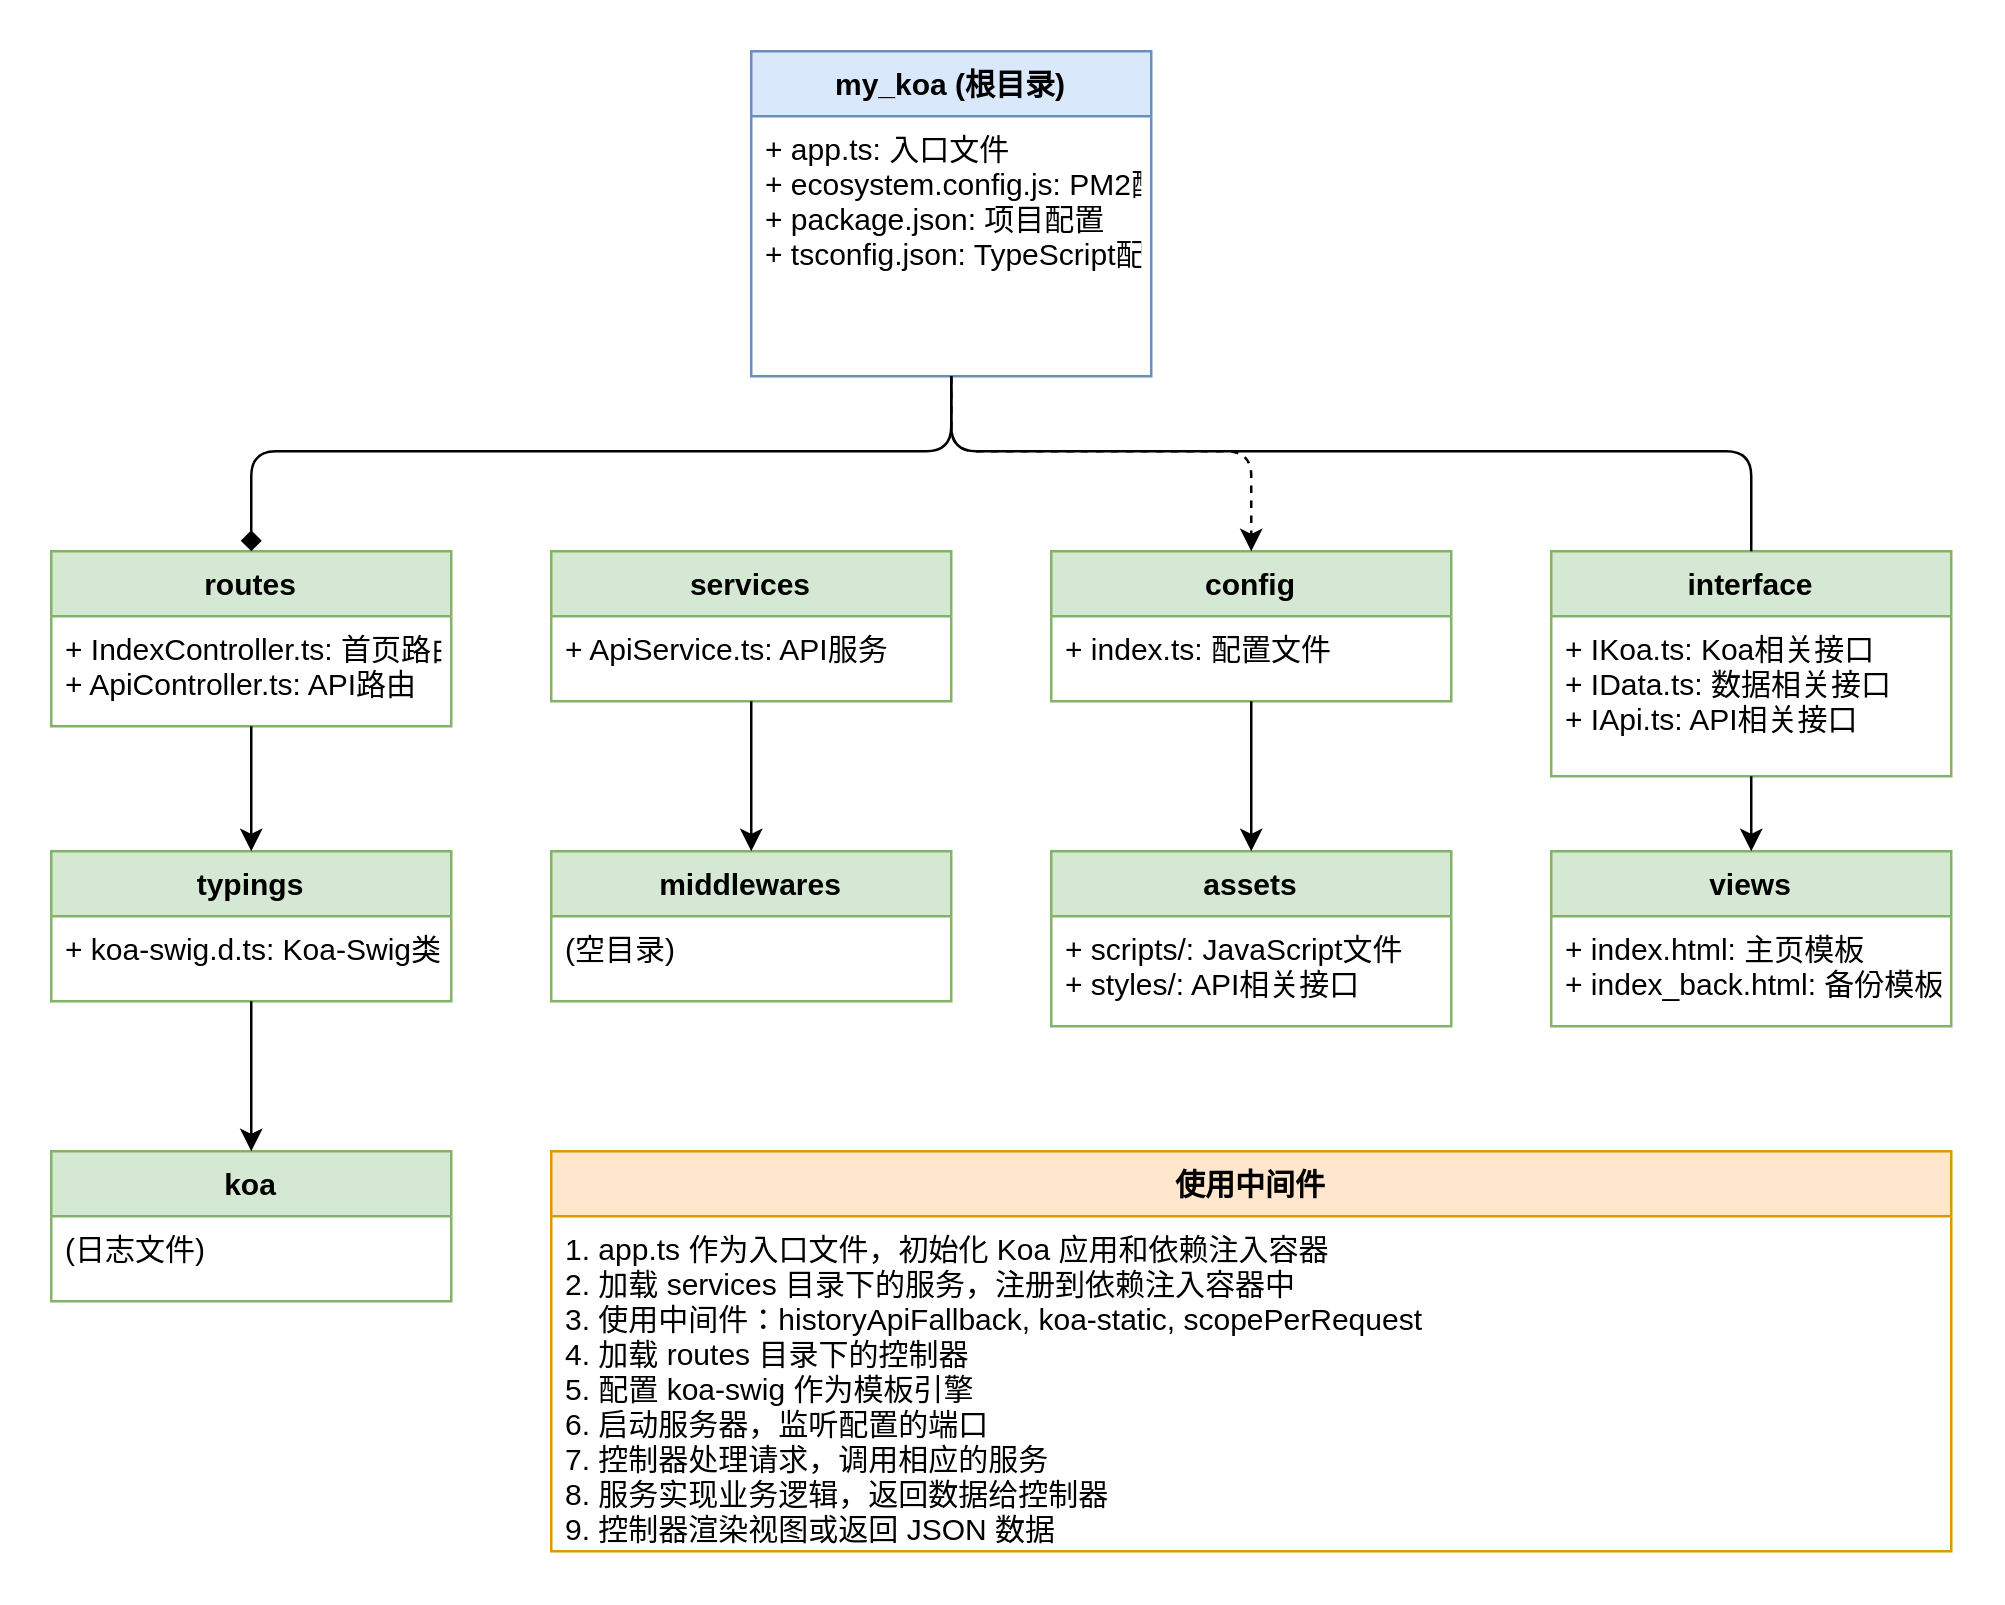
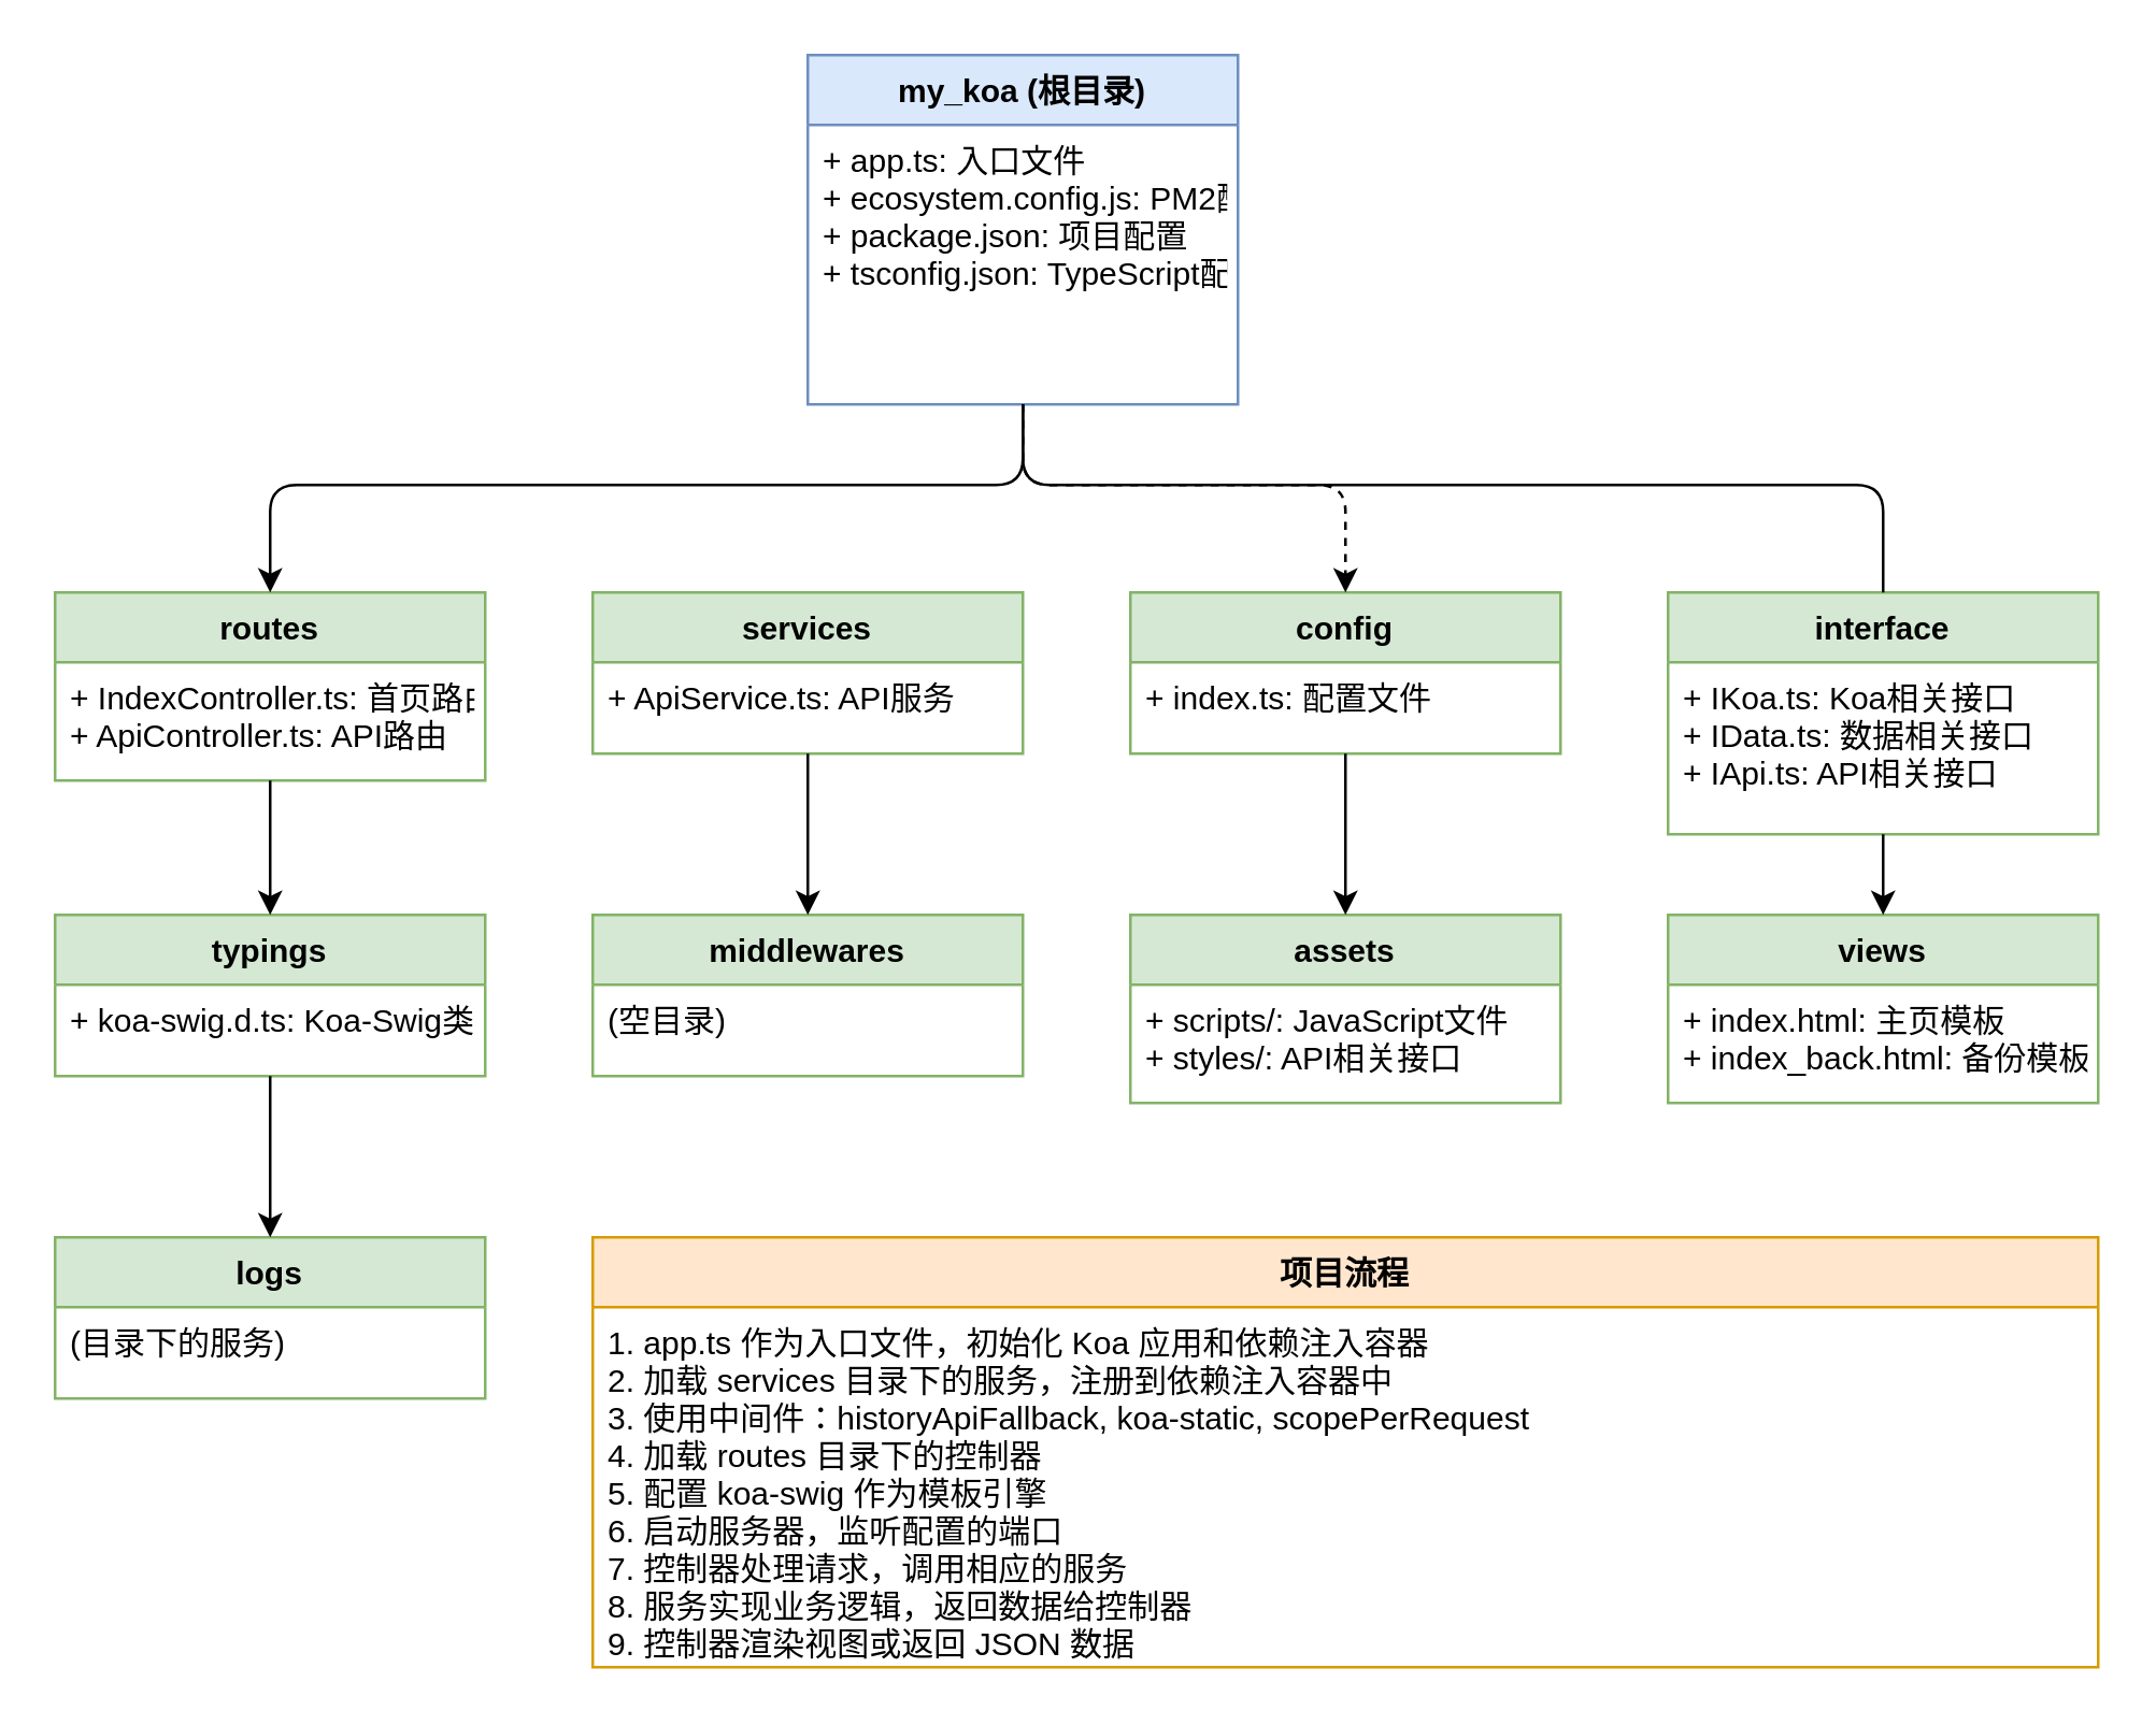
  <mxCell id="0" />
  <mxCell id="1" parent="0" />
  <mxCell id="2" value="my_koa (根目录)" style="swimlane;fontStyle=1;align=center;verticalAlign=top;childLayout=stackLayout;horizontal=1;startSize=26;horizontalStack=0;resizeParent=1;resizeParentMax=0;resizeLast=0;collapsible=1;marginBottom=0;fillColor=#dae8fc;strokeColor=#6c8ebf;" parent="1" vertex="1"><mxGeometry x="300" y="20" width="160" height="130" as="geometry" /></mxCell>
  <mxCell id="3" value="+ app.ts: 入口文件&#10;+ ecosystem.config.js: PM2配置&#10;+ package.json: 项目配置&#10;+ tsconfig.json: TypeScript配置" style="text;strokeColor=none;fillColor=none;align=left;verticalAlign=top;spacingLeft=4;spacingRight=4;overflow=hidden;rotatable=0;points=[[0,0.5],[1,0.5]];portConstraint=eastwest;" parent="2" vertex="1"><mxGeometry y="26" width="160" height="104" as="geometry" /></mxCell>
  <mxCell id="4" value="routes" style="swimlane;fontStyle=1;align=center;verticalAlign=top;childLayout=stackLayout;horizontal=1;startSize=26;horizontalStack=0;resizeParent=1;resizeParentMax=0;resizeLast=0;collapsible=1;marginBottom=0;fillColor=#d5e8d4;strokeColor=#82b366;" parent="1" vertex="1"><mxGeometry x="20" y="220" width="160" height="70" as="geometry" /></mxCell>
  <mxCell id="5" value="+ IndexController.ts: 首页路由&#10;+ ApiController.ts: API路由" style="text;strokeColor=none;fillColor=none;align=left;verticalAlign=top;spacingLeft=4;spacingRight=4;overflow=hidden;rotatable=0;points=[[0,0.5],[1,0.5]];portConstraint=eastwest;" parent="4" vertex="1"><mxGeometry y="26" width="160" height="44" as="geometry" /></mxCell>
  <mxCell id="6" value="services" style="swimlane;fontStyle=1;align=center;verticalAlign=top;childLayout=stackLayout;horizontal=1;startSize=26;horizontalStack=0;resizeParent=1;resizeParentMax=0;resizeLast=0;collapsible=1;marginBottom=0;fillColor=#d5e8d4;strokeColor=#82b366;" parent="1" vertex="1"><mxGeometry x="220" y="220" width="160" height="60" as="geometry" /></mxCell>
  <mxCell id="7" value="+ ApiService.ts: API服务" style="text;strokeColor=none;fillColor=none;align=left;verticalAlign=top;spacingLeft=4;spacingRight=4;overflow=hidden;rotatable=0;points=[[0,0.5],[1,0.5]];portConstraint=eastwest;" parent="6" vertex="1"><mxGeometry y="26" width="160" height="34" as="geometry" /></mxCell>
  <mxCell id="8" value="config" style="swimlane;fontStyle=1;align=center;verticalAlign=top;childLayout=stackLayout;horizontal=1;startSize=26;horizontalStack=0;resizeParent=1;resizeParentMax=0;resizeLast=0;collapsible=1;marginBottom=0;fillColor=#d5e8d4;strokeColor=#82b366;" parent="1" vertex="1"><mxGeometry x="420" y="220" width="160" height="60" as="geometry" /></mxCell>
  <mxCell id="9" value="+ index.ts: 配置文件" style="text;strokeColor=none;fillColor=none;align=left;verticalAlign=top;spacingLeft=4;spacingRight=4;overflow=hidden;rotatable=0;points=[[0,0.5],[1,0.5]];portConstraint=eastwest;" parent="8" vertex="1"><mxGeometry y="26" width="160" height="34" as="geometry" /></mxCell>
  <mxCell id="10" value="interface" style="swimlane;fontStyle=1;align=center;verticalAlign=top;childLayout=stackLayout;horizontal=1;startSize=26;horizontalStack=0;resizeParent=1;resizeParentMax=0;resizeLast=0;collapsible=1;marginBottom=0;fillColor=#d5e8d4;strokeColor=#82b366;" parent="1" vertex="1"><mxGeometry x="620" y="220" width="160" height="90" as="geometry" /></mxCell>
  <mxCell id="11" value="+ IKoa.ts: Koa相关接口&#10;+ IData.ts: 数据相关接口&#10;+ IApi.ts: API相关接口" style="text;strokeColor=none;fillColor=none;align=left;verticalAlign=top;spacingLeft=4;spacingRight=4;overflow=hidden;rotatable=0;points=[[0,0.5],[1,0.5]];portConstraint=eastwest;" parent="10" vertex="1"><mxGeometry y="26" width="160" height="64" as="geometry" /></mxCell>
  <mxCell id="12" value="typings" style="swimlane;fontStyle=1;align=center;verticalAlign=top;childLayout=stackLayout;horizontal=1;startSize=26;horizontalStack=0;resizeParent=1;resizeParentMax=0;resizeLast=0;collapsible=1;marginBottom=0;fillColor=#d5e8d4;strokeColor=#82b366;" parent="1" vertex="1"><mxGeometry x="20" y="340" width="160" height="60" as="geometry" /></mxCell>
  <mxCell id="13" value="+ koa-swig.d.ts: Koa-Swig类型" style="text;strokeColor=none;fillColor=none;align=left;verticalAlign=top;spacingLeft=4;spacingRight=4;overflow=hidden;rotatable=0;points=[[0,0.5],[1,0.5]];portConstraint=eastwest;" parent="12" vertex="1"><mxGeometry y="26" width="160" height="34" as="geometry" /></mxCell>
  <mxCell id="14" value="middlewares" style="swimlane;fontStyle=1;align=center;verticalAlign=top;childLayout=stackLayout;horizontal=1;startSize=26;horizontalStack=0;resizeParent=1;resizeParentMax=0;resizeLast=0;collapsible=1;marginBottom=0;fillColor=#d5e8d4;strokeColor=#82b366;" parent="1" vertex="1"><mxGeometry x="220" y="340" width="160" height="60" as="geometry" /></mxCell>
  <mxCell id="15" value="(空目录)" style="text;strokeColor=none;fillColor=none;align=left;verticalAlign=top;spacingLeft=4;spacingRight=4;overflow=hidden;rotatable=0;points=[[0,0.5],[1,0.5]];portConstraint=eastwest;" parent="14" vertex="1"><mxGeometry y="26" width="160" height="34" as="geometry" /></mxCell>
  <mxCell id="16" value="assets" style="swimlane;fontStyle=1;align=center;verticalAlign=top;childLayout=stackLayout;horizontal=1;startSize=26;horizontalStack=0;resizeParent=1;resizeParentMax=0;resizeLast=0;collapsible=1;marginBottom=0;fillColor=#d5e8d4;strokeColor=#82b366;" parent="1" vertex="1"><mxGeometry x="420" y="340" width="160" height="70" as="geometry" /></mxCell>
  <mxCell id="17" value="+ scripts/: JavaScript文件&#10;+ styles/: API相关接口" style="text;strokeColor=none;fillColor=none;align=left;verticalAlign=top;spacingLeft=4;spacingRight=4;overflow=hidden;rotatable=0;points=[[0,0.5],[1,0.5]];portConstraint=eastwest;" parent="16" vertex="1"><mxGeometry y="26" width="160" height="44" as="geometry" /></mxCell>
  <mxCell id="18" value="views" style="swimlane;fontStyle=1;align=center;verticalAlign=top;childLayout=stackLayout;horizontal=1;startSize=26;horizontalStack=0;resizeParent=1;resizeParentMax=0;resizeLast=0;collapsible=1;marginBottom=0;fillColor=#d5e8d4;strokeColor=#82b366;" parent="1" vertex="1"><mxGeometry x="620" y="340" width="160" height="70" as="geometry" /></mxCell>
  <mxCell id="19" value="+ index.html: 主页模板&#10;+ index_back.html: 备份模板" style="text;strokeColor=none;fillColor=none;align=left;verticalAlign=top;spacingLeft=4;spacingRight=4;overflow=hidden;rotatable=0;points=[[0,0.5],[1,0.5]];portConstraint=eastwest;" parent="18" vertex="1"><mxGeometry y="26" width="160" height="44" as="geometry" /></mxCell>
- <mxCell id="20" value="koa" style="swimlane;fontStyle=1;align=center;verticalAlign=top;childLayout=stackLayout;horizontal=1;startSize=26;horizontalStack=0;resizeParent=1;resizeParentMax=0;resizeLast=0;collapsible=1;marginBottom=0;fillColor=#d5e8d4;strokeColor=#82b366;" parent="1" vertex="1"><mxGeometry x="20" y="460" width="160" height="60" as="geometry" /></mxCell>
- <mxCell id="21" value="(日志文件)" style="text;strokeColor=none;fillColor=none;align=left;verticalAlign=top;spacingLeft=4;spacingRight=4;overflow=hidden;rotatable=0;points=[[0,0.5],[1,0.5]];portConstraint=eastwest;" parent="20" vertex="1"><mxGeometry y="26" width="160" height="34" as="geometry" /></mxCell>
- <mxCell id="22" value="" style="endArrow=diamond;html=1;exitX=0.5;exitY=1;exitDx=0;exitDy=0;entryX=0.5;entryY=0;entryDx=0;entryDy=0;" parent="1" source="2" target="4" edge="1"><mxGeometry width="50" height="50" relative="1" as="geometry"><mxPoint x="370" y="450" as="sourcePoint" /><mxPoint x="420" y="400" as="targetPoint" /><Array as="points"><mxPoint x="380" y="180" /><mxPoint x="100" y="180" /></Array></mxGeometry></mxCell>
+ <mxCell id="20" value="logs" style="swimlane;fontStyle=1;align=center;verticalAlign=top;childLayout=stackLayout;horizontal=1;startSize=26;horizontalStack=0;resizeParent=1;resizeParentMax=0;resizeLast=0;collapsible=1;marginBottom=0;fillColor=#d5e8d4;strokeColor=#82b366;" parent="1" vertex="1"><mxGeometry x="20" y="460" width="160" height="60" as="geometry" /></mxCell>
+ <mxCell id="21" value="(目录下的服务)" style="text;strokeColor=none;fillColor=none;align=left;verticalAlign=top;spacingLeft=4;spacingRight=4;overflow=hidden;rotatable=0;points=[[0,0.5],[1,0.5]];portConstraint=eastwest;" parent="20" vertex="1"><mxGeometry y="26" width="160" height="34" as="geometry" /></mxCell>
+ <mxCell id="22" value="" style="endArrow=classic;html=1;exitX=0.5;exitY=1;exitDx=0;exitDy=0;entryX=0.5;entryY=0;entryDx=0;entryDy=0;" parent="1" source="2" target="4" edge="1"><mxGeometry width="50" height="50" relative="1" as="geometry"><mxPoint x="370" y="450" as="sourcePoint" /><mxPoint x="420" y="400" as="targetPoint" /><Array as="points"><mxPoint x="380" y="180" /><mxPoint x="100" y="180" /></Array></mxGeometry></mxCell>
  <mxCell id="23" value="" style="endArrow=classic;html=1;exitX=0.5;exitY=1;exitDx=0;exitDy=0;entryX=0.5;entryY=0;entryDx=0;entryDy=0;dashed=1;" parent="1" source="2" target="8" edge="1"><mxGeometry width="50" height="50" relative="1" as="geometry"><mxPoint x="370" y="450" as="sourcePoint" /><mxPoint x="420" y="400" as="targetPoint" /><Array as="points"><mxPoint x="380" y="180" /><mxPoint x="500" y="180" /></Array></mxGeometry></mxCell>
  <mxCell id="24" value="" style="endArrow=none;html=1;exitX=0.5;exitY=1;exitDx=0;exitDy=0;entryX=0.5;entryY=0;entryDx=0;entryDy=0;" parent="1" source="2" target="10" edge="1"><mxGeometry width="50" height="50" relative="1" as="geometry"><mxPoint x="370" y="450" as="sourcePoint" /><mxPoint x="420" y="400" as="targetPoint" /><Array as="points"><mxPoint x="380" y="180" /><mxPoint x="700" y="180" /></Array></mxGeometry></mxCell>
  <mxCell id="25" value="" style="endArrow=classic;html=1;entryX=0.5;entryY=0;entryDx=0;entryDy=0;" parent="1" target="12" edge="1"><mxGeometry width="50" height="50" relative="1" as="geometry"><mxPoint x="100" y="290" as="sourcePoint" /><mxPoint x="420" y="400" as="targetPoint" /></mxGeometry></mxCell>
  <mxCell id="26" value="" style="endArrow=classic;html=1;entryX=0.5;entryY=0;entryDx=0;entryDy=0;" parent="1" target="14" edge="1"><mxGeometry width="50" height="50" relative="1" as="geometry"><mxPoint x="300" y="280" as="sourcePoint" /><mxPoint x="420" y="400" as="targetPoint" /></mxGeometry></mxCell>
  <mxCell id="27" value="" style="endArrow=classic;html=1;entryX=0.5;entryY=0;entryDx=0;entryDy=0;" parent="1" target="16" edge="1"><mxGeometry width="50" height="50" relative="1" as="geometry"><mxPoint x="500" y="280" as="sourcePoint" /><mxPoint x="420" y="400" as="targetPoint" /></mxGeometry></mxCell>
  <mxCell id="28" value="" style="endArrow=classic;html=1;entryX=0.5;entryY=0;entryDx=0;entryDy=0;" parent="1" target="18" edge="1"><mxGeometry width="50" height="50" relative="1" as="geometry"><mxPoint x="700" y="310" as="sourcePoint" /><mxPoint x="420" y="400" as="targetPoint" /></mxGeometry></mxCell>
  <mxCell id="29" value="" style="endArrow=classic;html=1;entryX=0.5;entryY=0;entryDx=0;entryDy=0;" parent="1" target="20" edge="1"><mxGeometry width="50" height="50" relative="1" as="geometry"><mxPoint x="100" y="400" as="sourcePoint" /><mxPoint x="420" y="400" as="targetPoint" /></mxGeometry></mxCell>
- <mxCell id="30" value="使用中间件" style="swimlane;fontStyle=1;align=center;verticalAlign=top;childLayout=stackLayout;horizontal=1;startSize=26;horizontalStack=0;resizeParent=1;resizeParentMax=0;resizeLast=0;collapsible=1;marginBottom=0;fillColor=#ffe6cc;strokeColor=#d79b00;" parent="1" vertex="1"><mxGeometry x="220" y="460" width="560" height="160" as="geometry" /></mxCell>
+ <mxCell id="30" value="项目流程" style="swimlane;fontStyle=1;align=center;verticalAlign=top;childLayout=stackLayout;horizontal=1;startSize=26;horizontalStack=0;resizeParent=1;resizeParentMax=0;resizeLast=0;collapsible=1;marginBottom=0;fillColor=#ffe6cc;strokeColor=#d79b00;" parent="1" vertex="1"><mxGeometry x="220" y="460" width="560" height="160" as="geometry" /></mxCell>
  <mxCell id="31" value="1. app.ts 作为入口文件，初始化 Koa 应用和依赖注入容器&#10;2. 加载 services 目录下的服务，注册到依赖注入容器中&#10;3. 使用中间件：historyApiFallback, koa-static, scopePerRequest&#10;4. 加载 routes 目录下的控制器&#10;5. 配置 koa-swig 作为模板引擎&#10;6. 启动服务器，监听配置的端口&#10;7. 控制器处理请求，调用相应的服务&#10;8. 服务实现业务逻辑，返回数据给控制器&#10;9. 控制器渲染视图或返回 JSON 数据" style="text;strokeColor=none;fillColor=none;align=left;verticalAlign=top;spacingLeft=4;spacingRight=4;overflow=hidden;rotatable=0;points=[[0,0.5],[1,0.5]];portConstraint=eastwest;" parent="30" vertex="1"><mxGeometry y="26" width="560" height="134" as="geometry" /></mxCell>
